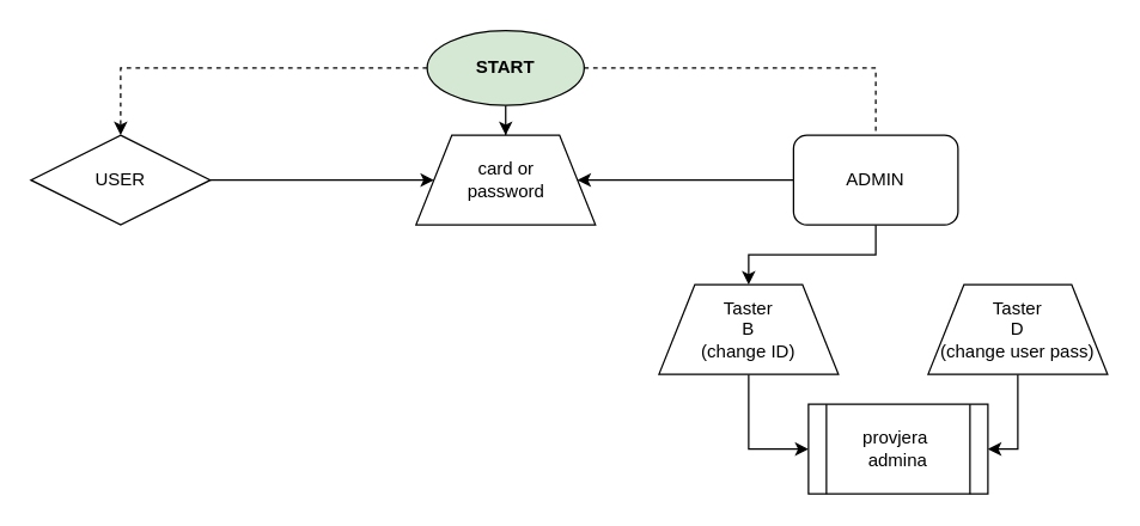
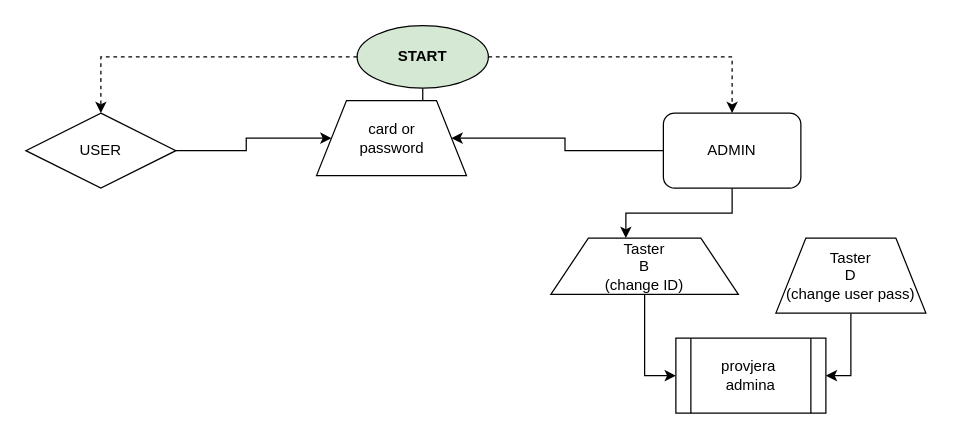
  <mxCell id="0" />
  <mxCell id="1" parent="0" />
  <mxCell id="2" value="" style="edgeStyle=orthogonalEdgeStyle;rounded=0;orthogonalLoop=1;jettySize=auto;html=1;entryX=0.5;entryY=0;entryDx=0;entryDy=0;" edge="1" parent="1" source="5" target="11"><mxGeometry relative="1" as="geometry"><mxPoint x="338" y="100" as="targetPoint" /></mxGeometry></mxCell>
  <mxCell id="3" value="" style="edgeStyle=orthogonalEdgeStyle;rounded=0;orthogonalLoop=1;jettySize=auto;html=1;entryX=0.5;entryY=0;entryDx=0;entryDy=0;dashed=1;" edge="1" parent="1" source="5" target="7"><mxGeometry relative="1" as="geometry"><mxPoint x="110" y="45" as="targetPoint" /></mxGeometry></mxCell>
- <mxCell id="4" style="edgeStyle=orthogonalEdgeStyle;rounded=0;orthogonalLoop=1;jettySize=auto;html=1;exitX=1;exitY=0.5;exitDx=0;exitDy=0;entryX=0.5;entryY=0;entryDx=0;entryDy=0;dashed=1;endArrow=none;" edge="1" parent="1" source="5" target="10"><mxGeometry relative="1" as="geometry"><mxPoint x="600" y="45" as="targetPoint" /></mxGeometry></mxCell>
+ <mxCell id="4" style="edgeStyle=orthogonalEdgeStyle;rounded=0;orthogonalLoop=1;jettySize=auto;html=1;exitX=1;exitY=0.5;exitDx=0;exitDy=0;entryX=0.5;entryY=0;entryDx=0;entryDy=0;dashed=1;" edge="1" parent="1" source="5" target="10"><mxGeometry relative="1" as="geometry"><mxPoint x="600" y="45" as="targetPoint" /></mxGeometry></mxCell>
  <mxCell id="5" value="START" style="ellipse;whiteSpace=wrap;html=1;fillColor=#d5e8d4;strokeColor=#000000;gradientColor=none;shadow=0;fontStyle=1;labelBackgroundColor=none;labelBorderColor=none;" vertex="1" parent="1"><mxGeometry x="285" y="20" width="105" height="50" as="geometry" /></mxCell>
  <mxCell id="6" value="" style="edgeStyle=orthogonalEdgeStyle;rounded=0;orthogonalLoop=1;jettySize=auto;html=1;entryX=0;entryY=0.5;entryDx=0;entryDy=0;" edge="1" parent="1" source="7" target="11"><mxGeometry relative="1" as="geometry"><mxPoint x="220" y="130" as="targetPoint" /></mxGeometry></mxCell>
  <mxCell id="7" value="USER" style="rhombus;whiteSpace=wrap;html=1;shadow=0;labelBackgroundColor=none;strokeColor=#000000;gradientColor=none;" vertex="1" parent="1"><mxGeometry x="20" y="90" width="120" height="60" as="geometry" /></mxCell>
  <mxCell id="8" value="" style="edgeStyle=orthogonalEdgeStyle;rounded=0;orthogonalLoop=1;jettySize=auto;html=1;entryX=1;entryY=0.5;entryDx=0;entryDy=0;" edge="1" parent="1" source="10" target="11"><mxGeometry relative="1" as="geometry"><mxPoint x="450" y="130" as="targetPoint" /><Array as="points" /></mxGeometry></mxCell>
  <mxCell id="9" value="" style="edgeStyle=orthogonalEdgeStyle;rounded=0;orthogonalLoop=1;jettySize=auto;html=1;" edge="1" parent="1" source="10" target="15"><mxGeometry relative="1" as="geometry"><Array as="points"><mxPoint x="585" y="170" /><mxPoint x="500" y="170" /></Array></mxGeometry></mxCell>
  <mxCell id="10" value="ADMIN" style="rounded=1;whiteSpace=wrap;html=1;shadow=0;labelBackgroundColor=none;strokeColor=#000000;gradientColor=none;" vertex="1" parent="1"><mxGeometry x="530" y="90" width="110" height="60" as="geometry" /></mxCell>
- <mxCell id="11" value="card or&lt;br&gt;password" style="shape=trapezoid;perimeter=trapezoidPerimeter;whiteSpace=wrap;html=1;shadow=0;labelBackgroundColor=none;strokeColor=#000000;gradientColor=none;" vertex="1" parent="1"><mxGeometry x="277.5" y="90" width="120" height="60" as="geometry" /></mxCell>
+ <mxCell id="11" value="card or&lt;br&gt;password" style="shape=trapezoid;perimeter=trapezoidPerimeter;whiteSpace=wrap;html=1;shadow=0;labelBackgroundColor=none;strokeColor=#000000;gradientColor=none;" vertex="1" parent="1"><mxGeometry x="252.5" y="80" width="120" height="60" as="geometry" /></mxCell>
  <mxCell id="12" value="" style="edgeStyle=orthogonalEdgeStyle;rounded=0;orthogonalLoop=1;jettySize=auto;html=1;entryX=1;entryY=0.5;entryDx=0;entryDy=0;" edge="1" parent="1" source="13" target="16"><mxGeometry relative="1" as="geometry"><mxPoint x="680" y="341" as="targetPoint" /></mxGeometry></mxCell>
  <mxCell id="13" value="Taster&lt;br&gt;D&lt;br&gt;(change user pass)" style="shape=trapezoid;perimeter=trapezoidPerimeter;whiteSpace=wrap;html=1;shadow=0;labelBackgroundColor=none;strokeColor=#000000;gradientColor=none;" vertex="1" parent="1"><mxGeometry x="620" y="190" width="120" height="60" as="geometry" /></mxCell>
  <mxCell id="14" style="edgeStyle=orthogonalEdgeStyle;rounded=0;orthogonalLoop=1;jettySize=auto;html=1;exitX=0.5;exitY=1;exitDx=0;exitDy=0;entryX=0;entryY=0.5;entryDx=0;entryDy=0;" edge="1" parent="1" source="15" target="16"><mxGeometry relative="1" as="geometry" /></mxCell>
- <mxCell id="15" value="Taster&lt;br&gt;B&lt;br&gt;(change ID)" style="shape=trapezoid;perimeter=trapezoidPerimeter;whiteSpace=wrap;html=1;shadow=0;labelBackgroundColor=none;strokeColor=#000000;gradientColor=none;" vertex="1" parent="1"><mxGeometry x="440" y="190" width="120" height="60" as="geometry" /></mxCell>
+ <mxCell id="15" value="Taster&lt;br&gt;B&lt;br&gt;(change ID)" style="shape=trapezoid;perimeter=trapezoidPerimeter;whiteSpace=wrap;html=1;shadow=0;labelBackgroundColor=none;strokeColor=#000000;gradientColor=none;" vertex="1" parent="1"><mxGeometry x="440" y="190" width="150" height="45" as="geometry" /></mxCell>
  <mxCell id="16" value="provjera&amp;nbsp;&lt;br&gt;admina" style="shape=process;whiteSpace=wrap;html=1;backgroundOutline=1;shadow=0;labelBackgroundColor=none;strokeColor=#000000;gradientColor=none;" vertex="1" parent="1"><mxGeometry x="540" y="270" width="120" height="60" as="geometry" /></mxCell>
